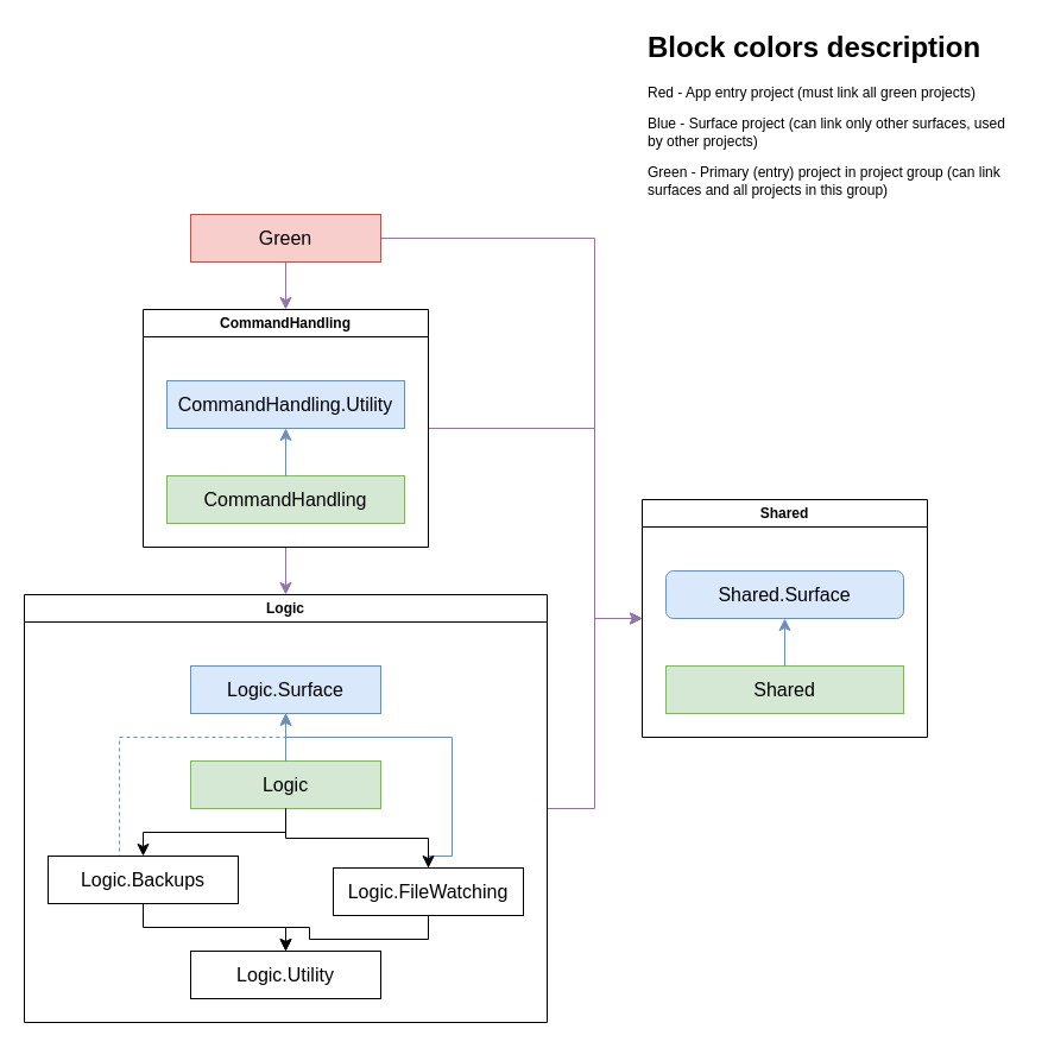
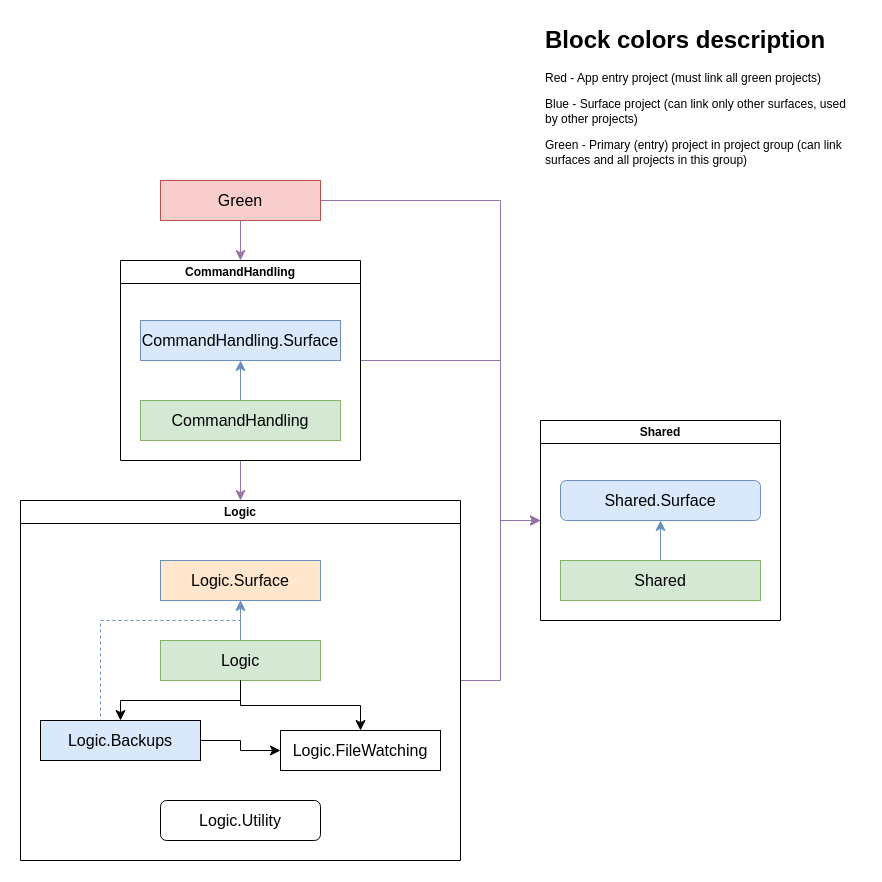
  <mxCell id="0" />
  <mxCell id="1" parent="0" />
  <mxCell id="2" style="edgeStyle=orthogonalEdgeStyle;shape=connector;rounded=0;orthogonalLoop=1;jettySize=auto;html=1;entryX=0.5;entryY=0;entryDx=0;entryDy=0;labelBackgroundColor=default;strokeColor=#9673a6;align=center;verticalAlign=middle;fontFamily=Helvetica;fontSize=12;fontColor=default;endArrow=classic;startSize=8;endSize=8;fillColor=#e1d5e7;" parent="1" source="4" target="25" edge="1"><mxGeometry relative="1" as="geometry" /></mxCell>
  <mxCell id="3" style="edgeStyle=orthogonalEdgeStyle;shape=connector;rounded=0;orthogonalLoop=1;jettySize=auto;html=1;entryX=0;entryY=0.5;entryDx=0;entryDy=0;labelBackgroundColor=default;strokeColor=#9673a6;align=center;verticalAlign=middle;fontFamily=Helvetica;fontSize=12;fontColor=default;endArrow=classic;startSize=8;endSize=8;fillColor=#e1d5e7;" parent="1" source="4" target="19" edge="1"><mxGeometry relative="1" as="geometry"><Array as="points"><mxPoint x="500" y="200" /><mxPoint x="500" y="520" /></Array></mxGeometry></mxCell>
  <mxCell id="4" value="Green" style="rounded=0;whiteSpace=wrap;html=1;fontSize=16;fillColor=#f8cecc;strokeColor=#b85450;" parent="1" vertex="1"><mxGeometry x="160" width="160" height="40" as="geometry" y="180" /></mxCell>
  <mxCell id="5" style="edgeStyle=orthogonalEdgeStyle;shape=connector;rounded=0;orthogonalLoop=1;jettySize=auto;html=1;entryX=0;entryY=0.5;entryDx=0;entryDy=0;labelBackgroundColor=default;strokeColor=#9673a6;align=center;verticalAlign=middle;fontFamily=Helvetica;fontSize=12;fontColor=default;endArrow=classic;startSize=8;endSize=8;fillColor=#e1d5e7;" parent="1" source="6" target="19" edge="1"><mxGeometry relative="1" as="geometry"><Array as="points"><mxPoint x="500" y="680" /><mxPoint x="500" y="520" /></Array></mxGeometry></mxCell>
  <mxCell id="6" value="Logic" style="swimlane;whiteSpace=wrap;html=1;fontFamily=Helvetica;fontSize=12;fontColor=default;" parent="1" vertex="1"><mxGeometry x="20" y="500" width="440" height="360" as="geometry" /></mxCell>
  <mxCell id="7" value="Logic" style="rounded=0;whiteSpace=wrap;html=1;fontSize=16;fillColor=#d5e8d4;strokeColor=#82b366;" parent="6" vertex="1"><mxGeometry x="140" y="140" width="160" height="40" as="geometry" /></mxCell>
  <mxCell id="8" style="edgeStyle=orthogonalEdgeStyle;rounded=0;orthogonalLoop=1;jettySize=auto;html=1;exitX=0.5;exitY=0;exitDx=0;exitDy=0;entryX=0.5;entryY=1;entryDx=0;entryDy=0;fillColor=#dae8fc;strokeColor=#6c8ebf;dashed=1;" edge="1" parent="6" source="9" target="17"><mxGeometry relative="1" as="geometry"><Array as="points"><mxPoint x="80" y="220" /><mxPoint x="80" y="120" /><mxPoint x="220" y="120" /></Array></mxGeometry></mxCell>
- <mxCell id="9" value="Logic.Backups" style="rounded=0;whiteSpace=wrap;html=1;fontSize=16;" parent="6" vertex="1"><mxGeometry x="20" y="220" width="160" height="40" as="geometry" /></mxCell>
- <mxCell id="10" value="Logic.Utility" style="rounded=0;whiteSpace=wrap;html=1;fontSize=16;" parent="6" vertex="1"><mxGeometry x="140" y="300" width="160" height="40" as="geometry" /></mxCell>
- <mxCell id="11" style="edgeStyle=orthogonalEdgeStyle;rounded=0;orthogonalLoop=1;jettySize=auto;html=1;exitX=0.5;exitY=0;exitDx=0;exitDy=0;entryX=0.5;entryY=1;entryDx=0;entryDy=0;fillColor=#dae8fc;strokeColor=#6c8ebf;" edge="1" parent="6" source="12" target="17"><mxGeometry relative="1" as="geometry"><Array as="points"><mxPoint x="360" y="220" /><mxPoint x="360" y="120" /><mxPoint x="220" y="120" /></Array></mxGeometry></mxCell>
+ <mxCell id="9" value="Logic.Backups" style="rounded=0;whiteSpace=wrap;html=1;fontSize=16;fillColor=#dae8fc;" parent="6" vertex="1"><mxGeometry x="20" y="220" width="160" height="40" as="geometry" /></mxCell>
+ <mxCell id="10" value="Logic.Utility" style="whiteSpace=wrap;html=1;fontSize=16;rounded=1;" parent="6" vertex="1"><mxGeometry x="140" y="300" width="160" height="40" as="geometry" /></mxCell>
  <mxCell id="12" value="Logic.FileWatching" style="rounded=0;whiteSpace=wrap;html=1;fontSize=16;" parent="6" vertex="1"><mxGeometry x="260" y="230" width="160" height="40" as="geometry" /></mxCell>
  <mxCell id="13" style="edgeStyle=orthogonalEdgeStyle;rounded=0;orthogonalLoop=1;jettySize=auto;html=1;entryX=0.5;entryY=0;entryDx=0;entryDy=0;fontSize=12;startSize=8;endSize=8;" parent="6" source="7" target="12" edge="1"><mxGeometry relative="1" as="geometry" /></mxCell>
  <mxCell id="14" style="edgeStyle=orthogonalEdgeStyle;rounded=0;orthogonalLoop=1;jettySize=auto;html=1;entryX=0.5;entryY=0;entryDx=0;entryDy=0;fontSize=12;startSize=8;endSize=8;" parent="6" source="7" target="9" edge="1"><mxGeometry relative="1" as="geometry" /></mxCell>
- <mxCell id="15" style="edgeStyle=orthogonalEdgeStyle;rounded=0;orthogonalLoop=1;jettySize=auto;html=1;entryX=0.5;entryY=0;entryDx=0;entryDy=0;fontSize=12;startSize=8;endSize=8;" parent="6" source="9" target="10" edge="1"><mxGeometry relative="1" as="geometry" /></mxCell>
- <mxCell id="16" style="edgeStyle=orthogonalEdgeStyle;rounded=0;orthogonalLoop=1;jettySize=auto;html=1;entryX=0.5;entryY=0;entryDx=0;entryDy=0;fontSize=12;startSize=8;endSize=8;" parent="6" source="12" target="10" edge="1"><mxGeometry relative="1" as="geometry" /></mxCell>
- <mxCell id="17" value="Logic.Surface" style="rounded=0;whiteSpace=wrap;html=1;fontSize=16;fillColor=#dae8fc;strokeColor=#6c8ebf;" parent="6" vertex="1"><mxGeometry x="140" y="60" width="160" height="40" as="geometry" /></mxCell>
+ <mxCell id="15" style="edgeStyle=orthogonalEdgeStyle;rounded=0;orthogonalLoop=1;jettySize=auto;html=1;fontSize=12;startSize=8;endSize=8;" parent="6" source="9" target="12" edge="1"><mxGeometry relative="1" as="geometry" /></mxCell>
+ <mxCell id="17" value="Logic.Surface" style="rounded=0;whiteSpace=wrap;html=1;fontSize=16;fillColor=#ffe6cc;strokeColor=#6c8ebf;" parent="6" vertex="1"><mxGeometry x="140" y="60" width="160" height="40" as="geometry" /></mxCell>
  <mxCell id="18" style="edgeStyle=orthogonalEdgeStyle;rounded=0;orthogonalLoop=1;jettySize=auto;html=1;entryX=0.5;entryY=1;entryDx=0;entryDy=0;fontSize=12;startSize=8;endSize=8;fillColor=#dae8fc;strokeColor=#6c8ebf;" parent="6" source="7" target="17" edge="1"><mxGeometry relative="1" as="geometry" /></mxCell>
  <mxCell id="19" value="Shared" style="swimlane;whiteSpace=wrap;html=1;fontFamily=Helvetica;fontSize=12;fontColor=default;" parent="1" vertex="1"><mxGeometry x="540" y="420" width="240" height="200" as="geometry" /></mxCell>
  <mxCell id="20" value="Shared.Surface" style="whiteSpace=wrap;html=1;fontSize=16;fillColor=#dae8fc;strokeColor=#6c8ebf;rounded=1;" parent="19" vertex="1"><mxGeometry x="20" y="60" width="200" height="40" as="geometry" /></mxCell>
  <mxCell id="21" value="Shared" style="rounded=0;whiteSpace=wrap;html=1;fontSize=16;fillColor=#d5e8d4;strokeColor=#82b366;" parent="19" vertex="1"><mxGeometry x="20" y="140" width="200" height="40" as="geometry" /></mxCell>
  <mxCell id="22" style="edgeStyle=orthogonalEdgeStyle;rounded=0;orthogonalLoop=1;jettySize=auto;html=1;entryX=0.5;entryY=1;entryDx=0;entryDy=0;fontSize=12;startSize=8;endSize=8;fillColor=#dae8fc;strokeColor=#6c8ebf;" parent="19" source="21" target="20" edge="1"><mxGeometry relative="1" as="geometry" /></mxCell>
  <mxCell id="23" style="edgeStyle=orthogonalEdgeStyle;shape=connector;rounded=0;orthogonalLoop=1;jettySize=auto;html=1;entryX=0.5;entryY=0;entryDx=0;entryDy=0;labelBackgroundColor=default;strokeColor=#9673a6;align=center;verticalAlign=middle;fontFamily=Helvetica;fontSize=12;fontColor=default;endArrow=classic;startSize=8;endSize=8;fillColor=#e1d5e7;" parent="1" source="25" target="6" edge="1"><mxGeometry relative="1" as="geometry" /></mxCell>
  <mxCell id="24" style="edgeStyle=orthogonalEdgeStyle;shape=connector;rounded=0;orthogonalLoop=1;jettySize=auto;html=1;entryX=0;entryY=0.5;entryDx=0;entryDy=0;labelBackgroundColor=default;strokeColor=#9673a6;align=center;verticalAlign=middle;fontFamily=Helvetica;fontSize=12;fontColor=default;endArrow=classic;startSize=8;endSize=8;fillColor=#e1d5e7;" parent="1" source="25" target="19" edge="1"><mxGeometry relative="1" as="geometry"><Array as="points"><mxPoint x="500" y="360" /><mxPoint x="500" y="520" /></Array></mxGeometry></mxCell>
  <mxCell id="25" value="CommandHandling" style="swimlane;whiteSpace=wrap;html=1;fontFamily=Helvetica;fontSize=12;fontColor=default;" parent="1" vertex="1"><mxGeometry x="120" y="260" width="240" height="200" as="geometry" /></mxCell>
- <mxCell id="26" value="CommandHandling.Utility" style="rounded=0;whiteSpace=wrap;html=1;fontSize=16;fillColor=#dae8fc;strokeColor=#6c8ebf;" parent="25" vertex="1"><mxGeometry x="20" y="60" width="200" height="40" as="geometry" /></mxCell>
+ <mxCell id="26" value="CommandHandling.Surface" style="rounded=0;whiteSpace=wrap;html=1;fontSize=16;fillColor=#dae8fc;strokeColor=#6c8ebf;" parent="25" vertex="1"><mxGeometry x="20" y="60" width="200" height="40" as="geometry" /></mxCell>
  <mxCell id="27" value="CommandHandling" style="rounded=0;whiteSpace=wrap;html=1;fontSize=16;fillColor=#d5e8d4;strokeColor=#82b366;" parent="25" vertex="1"><mxGeometry x="20" y="140" width="200" height="40" as="geometry" /></mxCell>
  <mxCell id="28" style="edgeStyle=orthogonalEdgeStyle;shape=connector;rounded=0;orthogonalLoop=1;jettySize=auto;html=1;entryX=0.5;entryY=1;entryDx=0;entryDy=0;labelBackgroundColor=default;strokeColor=#6c8ebf;align=center;verticalAlign=middle;fontFamily=Helvetica;fontSize=12;fontColor=default;endArrow=classic;startSize=8;endSize=8;fillColor=#dae8fc;" parent="25" source="27" target="26" edge="1"><mxGeometry relative="1" as="geometry" /></mxCell>
  <mxCell id="29" value="&lt;h1&gt;Block colors description&lt;/h1&gt;&lt;p&gt;Red - App entry project (must link all green projects)&lt;/p&gt;&lt;p&gt;Blue - Surface project (can link only other surfaces, used by other projects)&lt;/p&gt;&lt;p&gt;Green - Primary (entry) project in project group (can link surfaces and all projects in this group)&amp;nbsp;&lt;/p&gt;" style="text;html=1;strokeColor=none;fillColor=none;spacing=5;spacingTop=-20;whiteSpace=wrap;overflow=hidden;rounded=0;" vertex="1" parent="1"><mxGeometry x="540" y="20" width="320" height="160" as="geometry" /></mxCell>
